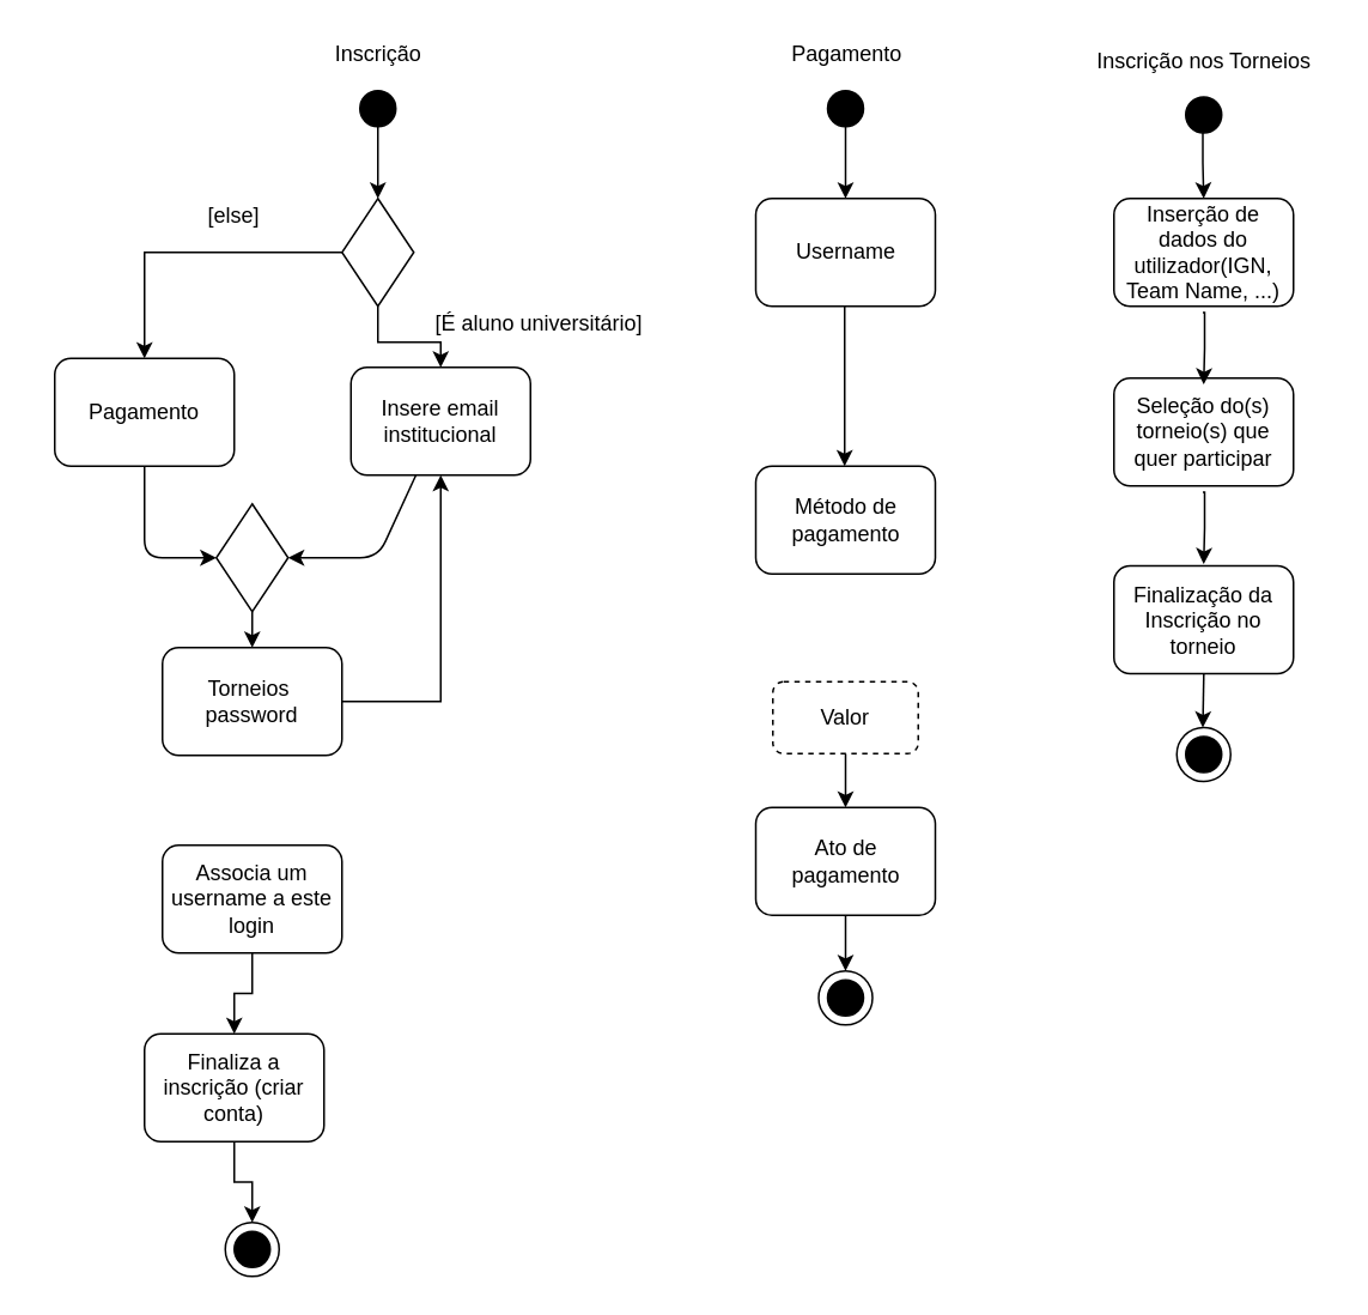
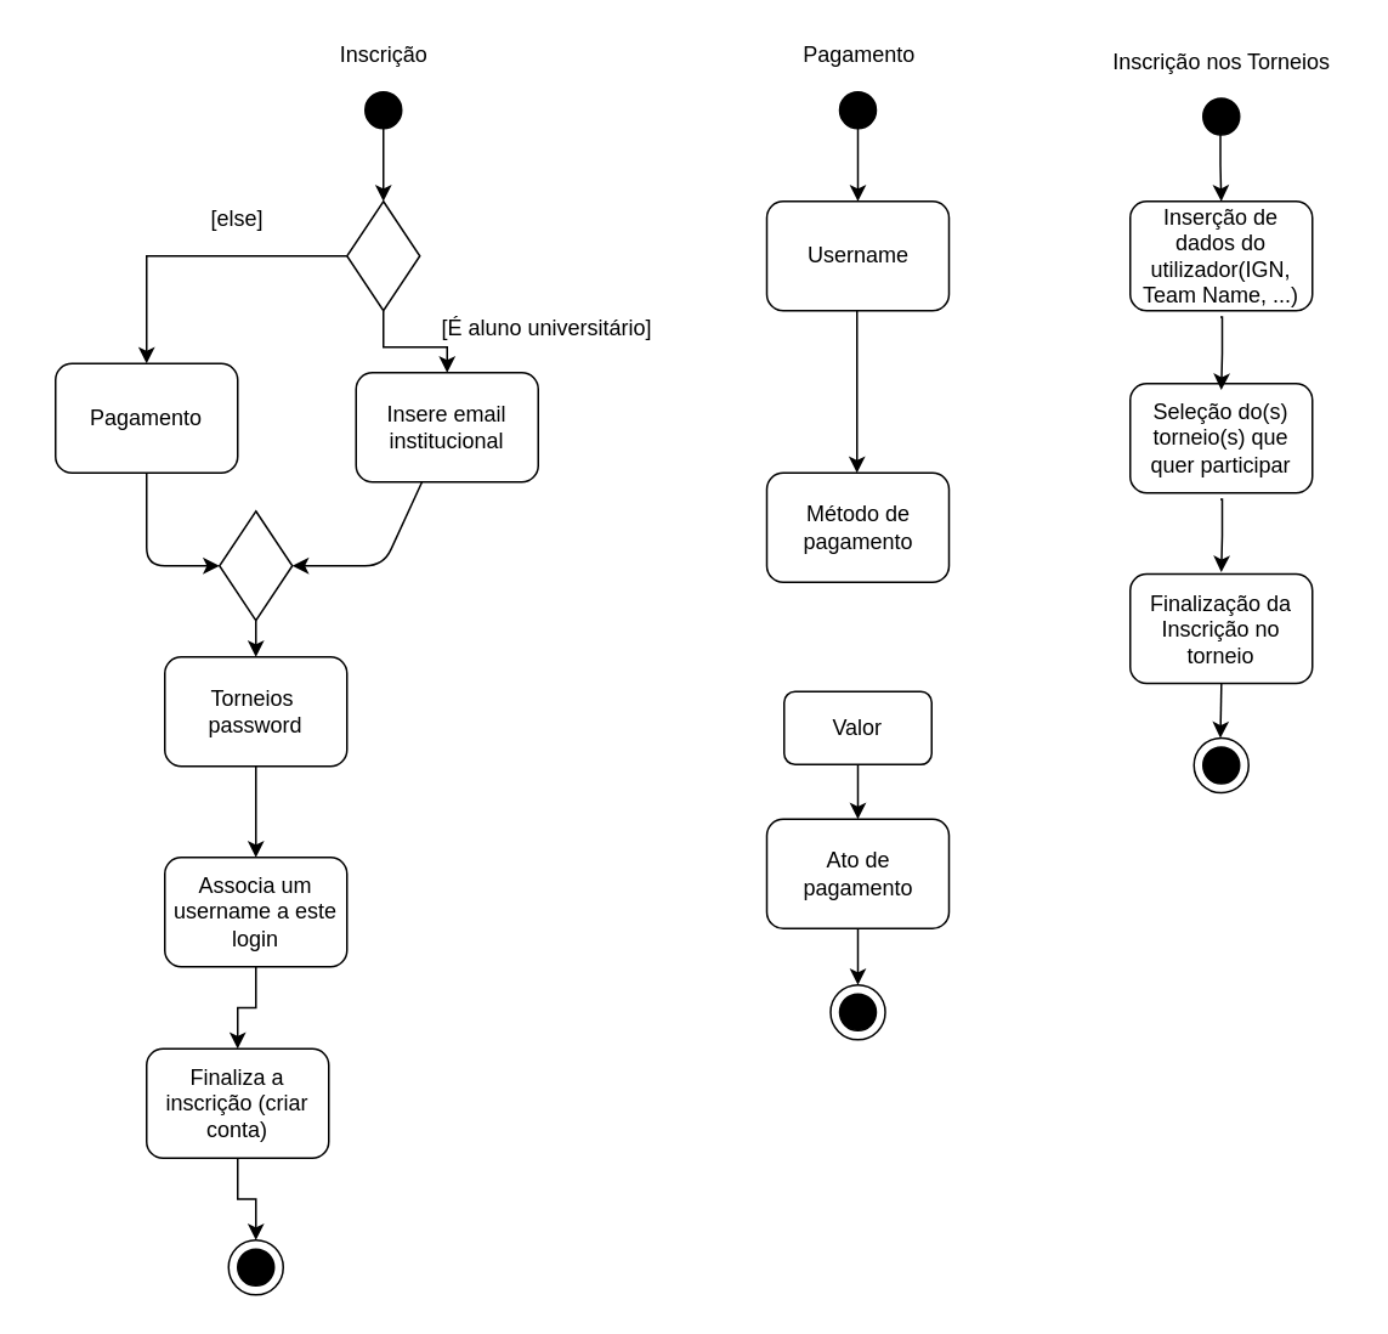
  <mxCell id="0" />
  <mxCell id="1" parent="0" />
- <mxCell id="2" style="edgeStyle=orthogonalEdgeStyle;rounded=0;orthogonalLoop=1;jettySize=auto;html=1;" parent="1" source="3" target="28" edge="1"><mxGeometry relative="1" as="geometry" /></mxCell>
+ <mxCell id="2" style="edgeStyle=orthogonalEdgeStyle;rounded=0;orthogonalLoop=1;jettySize=auto;html=1;entryX=0.5;entryY=0;entryDx=0;entryDy=0;" parent="1" source="3" target="9" edge="1"><mxGeometry relative="1" as="geometry" /></mxCell>
  <mxCell id="3" value="Torneios&amp;nbsp; password" style="rounded=1;whiteSpace=wrap;html=1;arcSize=15;" parent="1" vertex="1"><mxGeometry x="90" y="360" width="100" height="60" as="geometry" /></mxCell>
  <mxCell id="4" style="edgeStyle=orthogonalEdgeStyle;rounded=0;orthogonalLoop=1;jettySize=auto;html=1;entryX=0.5;entryY=0;entryDx=0;entryDy=0;" parent="1" source="5" target="16" edge="1"><mxGeometry relative="1" as="geometry" /></mxCell>
  <mxCell id="5" value="Finaliza a inscrição (criar conta)" style="rounded=1;whiteSpace=wrap;html=1;arcSize=15;" parent="1" vertex="1"><mxGeometry x="80" y="575" width="100" height="60" as="geometry" /></mxCell>
  <mxCell id="6" value="Método de pagamento" style="rounded=1;whiteSpace=wrap;html=1;arcSize=15;" parent="1" vertex="1"><mxGeometry x="420.5" y="259" width="100" height="60" as="geometry" /></mxCell>
  <mxCell id="7" value="Username" style="rounded=1;whiteSpace=wrap;html=1;arcSize=15;" parent="1" vertex="1"><mxGeometry x="420.5" y="110" width="100" height="60" as="geometry" /></mxCell>
  <mxCell id="8" style="edgeStyle=orthogonalEdgeStyle;rounded=0;orthogonalLoop=1;jettySize=auto;html=1;" parent="1" source="9" target="5" edge="1"><mxGeometry relative="1" as="geometry"><mxPoint x="210" y="522" as="targetPoint" /></mxGeometry></mxCell>
  <mxCell id="9" value="Associa um username a este login" style="rounded=1;whiteSpace=wrap;html=1;arcSize=15;" parent="1" vertex="1"><mxGeometry x="90" y="470" width="100" height="60" as="geometry" /></mxCell>
  <mxCell id="10" style="edgeStyle=orthogonalEdgeStyle;rounded=0;orthogonalLoop=1;jettySize=auto;html=1;exitX=0.5;exitY=1;exitDx=0;exitDy=0;" parent="1" source="11" edge="1"><mxGeometry relative="1" as="geometry"><mxPoint x="210" y="110" as="targetPoint" /></mxGeometry></mxCell>
  <mxCell id="11" value="" style="ellipse;whiteSpace=wrap;html=1;aspect=fixed;fillColor=#000000;" parent="1" vertex="1"><mxGeometry x="200" y="50" width="20" height="20" as="geometry" /></mxCell>
  <mxCell id="12" value="Inscrição" style="text;html=1;align=center;verticalAlign=middle;resizable=0;points=[];autosize=1;" parent="1" vertex="1"><mxGeometry x="175" y="20" width="70" height="20" as="geometry" /></mxCell>
  <mxCell id="13" value="" style="edgeStyle=orthogonalEdgeStyle;rounded=0;orthogonalLoop=1;jettySize=auto;html=1;" parent="1" source="14" target="7" edge="1"><mxGeometry relative="1" as="geometry"><mxPoint x="470.5" y="110" as="targetPoint" /></mxGeometry></mxCell>
  <mxCell id="14" value="" style="ellipse;whiteSpace=wrap;html=1;aspect=fixed;fillColor=#000000;" parent="1" vertex="1"><mxGeometry x="460.5" y="50" width="20" height="20" as="geometry" /></mxCell>
  <mxCell id="15" value="Pagamento" style="text;html=1;align=center;verticalAlign=middle;resizable=0;points=[];autosize=1;" parent="1" vertex="1"><mxGeometry x="430.5" y="20" width="80" height="20" as="geometry" /></mxCell>
  <mxCell id="16" value="" style="ellipse;whiteSpace=wrap;html=1;aspect=fixed;fillColor=#FFFFFF;" parent="1" vertex="1"><mxGeometry x="125" y="680" width="30" height="30" as="geometry" /></mxCell>
  <mxCell id="17" value="" style="ellipse;whiteSpace=wrap;html=1;aspect=fixed;fillColor=#000000;" parent="1" vertex="1"><mxGeometry x="130" y="685" width="20" height="20" as="geometry" /></mxCell>
  <mxCell id="18" style="edgeStyle=orthogonalEdgeStyle;rounded=0;orthogonalLoop=1;jettySize=auto;html=1;" parent="1" source="19" edge="1"><mxGeometry relative="1" as="geometry"><mxPoint x="470.5" y="540" as="targetPoint" /></mxGeometry></mxCell>
  <mxCell id="19" value="Ato de pagamento" style="rounded=1;whiteSpace=wrap;html=1;arcSize=15;" parent="1" vertex="1"><mxGeometry x="420.5" y="449" width="100" height="60" as="geometry" /></mxCell>
  <mxCell id="20" style="edgeStyle=orthogonalEdgeStyle;rounded=0;orthogonalLoop=1;jettySize=auto;html=1;entryX=0.5;entryY=0;entryDx=0;entryDy=0;" parent="1" source="21" target="19" edge="1"><mxGeometry relative="1" as="geometry" /></mxCell>
- <mxCell id="21" value="Valor" style="rounded=1;whiteSpace=wrap;html=1;arcSize=15;dashed=1;" parent="1" vertex="1"><mxGeometry x="430" y="379" width="81" height="40" as="geometry" /></mxCell>
+ <mxCell id="21" value="Valor" style="rounded=1;whiteSpace=wrap;html=1;arcSize=15;" parent="1" vertex="1"><mxGeometry x="430" y="379" width="81" height="40" as="geometry" /></mxCell>
  <mxCell id="22" value="" style="ellipse;whiteSpace=wrap;html=1;aspect=fixed;fillColor=#FFFFFF;" parent="1" vertex="1"><mxGeometry x="455.5" y="540" width="30" height="30" as="geometry" /></mxCell>
  <mxCell id="23" value="" style="ellipse;whiteSpace=wrap;html=1;aspect=fixed;fillColor=#000000;" parent="1" vertex="1"><mxGeometry x="460.5" y="545" width="20" height="20" as="geometry" /></mxCell>
  <mxCell id="24" style="edgeStyle=orthogonalEdgeStyle;rounded=0;orthogonalLoop=1;jettySize=auto;html=1;entryX=0.5;entryY=0;entryDx=0;entryDy=0;" parent="1" source="26" target="28" edge="1"><mxGeometry relative="1" as="geometry" /></mxCell>
  <mxCell id="25" style="edgeStyle=orthogonalEdgeStyle;rounded=0;orthogonalLoop=1;jettySize=auto;html=1;exitX=0;exitY=0.5;exitDx=0;exitDy=0;entryX=0.5;entryY=0;entryDx=0;entryDy=0;" parent="1" source="26" target="29" edge="1"><mxGeometry relative="1" as="geometry"><mxPoint x="80" y="140.294" as="targetPoint" /><Array as="points"><mxPoint x="80" y="140" /></Array></mxGeometry></mxCell>
  <mxCell id="26" value="" style="rhombus;whiteSpace=wrap;html=1;fillColor=#FFFFFF;" parent="1" vertex="1"><mxGeometry x="190" y="110" width="40" height="60" as="geometry" /></mxCell>
  <mxCell id="27" value="[É aluno universitário]" style="text;html=1;strokeColor=none;fillColor=none;align=center;verticalAlign=middle;whiteSpace=wrap;rounded=0;" parent="1" vertex="1"><mxGeometry x="190" y="170" width="220" height="20" as="geometry" /></mxCell>
  <mxCell id="28" value="Insere email institucional" style="rounded=1;whiteSpace=wrap;html=1;arcSize=15;" parent="1" vertex="1"><mxGeometry x="195" y="204" width="100" height="60" as="geometry" /></mxCell>
  <mxCell id="29" value="Pagamento" style="rounded=1;whiteSpace=wrap;html=1;arcSize=15;" parent="1" vertex="1"><mxGeometry x="30" y="199" width="100" height="60" as="geometry" /></mxCell>
  <mxCell id="30" value="[else]" style="text;html=1;strokeColor=none;fillColor=none;align=center;verticalAlign=middle;whiteSpace=wrap;rounded=0;" parent="1" vertex="1"><mxGeometry x="20" y="110" width="220" height="20" as="geometry" /></mxCell>
  <mxCell id="31" style="edgeStyle=orthogonalEdgeStyle;rounded=0;orthogonalLoop=1;jettySize=auto;html=1;exitX=0;exitY=1;exitDx=0;exitDy=0;entryX=0.5;entryY=1;entryDx=0;entryDy=0;" parent="1" source="17" target="17" edge="1"><mxGeometry relative="1" as="geometry" /></mxCell>
  <mxCell id="32" value="" style="rhombus;whiteSpace=wrap;html=1;fillColor=#FFFFFF;" parent="1" vertex="1"><mxGeometry x="120" y="280" width="40" height="60" as="geometry" /></mxCell>
  <mxCell id="33" value="" style="endArrow=classic;html=1;entryX=1;entryY=0.5;entryDx=0;entryDy=0;" parent="1" source="28" target="32" edge="1"><mxGeometry width="50" height="50" relative="1" as="geometry"><mxPoint x="210" y="330" as="sourcePoint" /><mxPoint x="212" y="350" as="targetPoint" /><Array as="points"><mxPoint x="210" y="310" /></Array></mxGeometry></mxCell>
  <mxCell id="34" value="" style="endArrow=classic;html=1;exitX=0.5;exitY=1;exitDx=0;exitDy=0;" parent="1" source="32" target="3" edge="1"><mxGeometry width="50" height="50" relative="1" as="geometry"><mxPoint x="130" y="370" as="sourcePoint" /><mxPoint x="180" y="320" as="targetPoint" /></mxGeometry></mxCell>
  <mxCell id="35" value="" style="endArrow=classic;html=1;exitX=0.5;exitY=1;exitDx=0;exitDy=0;entryX=0;entryY=0.5;entryDx=0;entryDy=0;" parent="1" source="29" target="32" edge="1"><mxGeometry width="50" height="50" relative="1" as="geometry"><mxPoint x="-10" y="340" as="sourcePoint" /><mxPoint x="80" y="330" as="targetPoint" /><Array as="points"><mxPoint x="80" y="310" /></Array></mxGeometry></mxCell>
  <mxCell id="36" value="" style="ellipse;whiteSpace=wrap;html=1;aspect=fixed;fillColor=#000000;" parent="1" vertex="1"><mxGeometry x="660" y="53.5" width="20" height="20" as="geometry" /></mxCell>
  <mxCell id="37" value="Inscrição nos Torneios" style="text;html=1;align=center;verticalAlign=middle;resizable=0;points=[];autosize=1;" parent="1" vertex="1"><mxGeometry x="600" y="23.5" width="140" height="20" as="geometry" /></mxCell>
  <mxCell id="38" value="" style="edgeStyle=orthogonalEdgeStyle;rounded=0;orthogonalLoop=1;jettySize=auto;html=1;" parent="1" edge="1"><mxGeometry relative="1" as="geometry"><mxPoint x="670" y="110" as="targetPoint" /><mxPoint x="669.5" y="73.5" as="sourcePoint" /><Array as="points"><mxPoint x="670" y="90" /><mxPoint x="670" y="90" /></Array></mxGeometry></mxCell>
  <mxCell id="39" value="Seleção do(s) torneio(s) que quer participar" style="rounded=1;whiteSpace=wrap;html=1;arcSize=15;" parent="1" vertex="1"><mxGeometry x="620" y="210" width="100" height="60" as="geometry" /></mxCell>
  <mxCell id="40" value="" style="edgeStyle=orthogonalEdgeStyle;rounded=0;orthogonalLoop=1;jettySize=auto;html=1;entryX=0.5;entryY=0;entryDx=0;entryDy=0;" parent="1" edge="1"><mxGeometry relative="1" as="geometry"><mxPoint x="670" y="213.5" as="targetPoint" /><mxPoint x="669.5" y="173.5" as="sourcePoint" /><Array as="points"><mxPoint x="670.5" y="173.5" /><mxPoint x="670.5" y="193.5" /></Array></mxGeometry></mxCell>
  <mxCell id="41" value="Inserção de dados do utilizador(IGN, Team Name, ...)" style="rounded=1;whiteSpace=wrap;html=1;arcSize=15;" parent="1" vertex="1"><mxGeometry x="620" y="110" width="100" height="60" as="geometry" /></mxCell>
  <mxCell id="42" value="Finalização da Inscrição no torneio" style="rounded=1;whiteSpace=wrap;html=1;arcSize=15;" parent="1" vertex="1"><mxGeometry x="620" y="314.5" width="100" height="60" as="geometry" /></mxCell>
  <mxCell id="43" value="" style="edgeStyle=orthogonalEdgeStyle;rounded=0;orthogonalLoop=1;jettySize=auto;html=1;entryX=0.5;entryY=0;entryDx=0;entryDy=0;" parent="1" edge="1"><mxGeometry relative="1" as="geometry"><mxPoint x="670" y="313.5" as="targetPoint" /><mxPoint x="669.5" y="273.5" as="sourcePoint" /><Array as="points"><mxPoint x="670.5" y="273.5" /><mxPoint x="670.5" y="293.5" /></Array></mxGeometry></mxCell>
  <mxCell id="44" style="edgeStyle=orthogonalEdgeStyle;rounded=0;orthogonalLoop=1;jettySize=auto;html=1;entryX=0.5;entryY=0;entryDx=0;entryDy=0;" parent="1" edge="1"><mxGeometry relative="1" as="geometry"><mxPoint x="669.5" y="404.5" as="targetPoint" /><mxPoint x="670.05" y="374.5" as="sourcePoint" /></mxGeometry></mxCell>
  <mxCell id="45" value="" style="ellipse;whiteSpace=wrap;html=1;aspect=fixed;fillColor=#FFFFFF;" parent="1" vertex="1"><mxGeometry x="655" y="404.5" width="30" height="30" as="geometry" /></mxCell>
  <mxCell id="46" value="" style="ellipse;whiteSpace=wrap;html=1;aspect=fixed;fillColor=#000000;" parent="1" vertex="1"><mxGeometry x="660" y="409.5" width="20" height="20" as="geometry" /></mxCell>
  <mxCell id="47" style="edgeStyle=orthogonalEdgeStyle;rounded=0;orthogonalLoop=1;jettySize=auto;html=1;" edge="1" parent="1" target="6"><mxGeometry relative="1" as="geometry"><mxPoint x="470" y="170" as="sourcePoint" /><mxPoint x="470" y="230" as="targetPoint" /></mxGeometry></mxCell>
